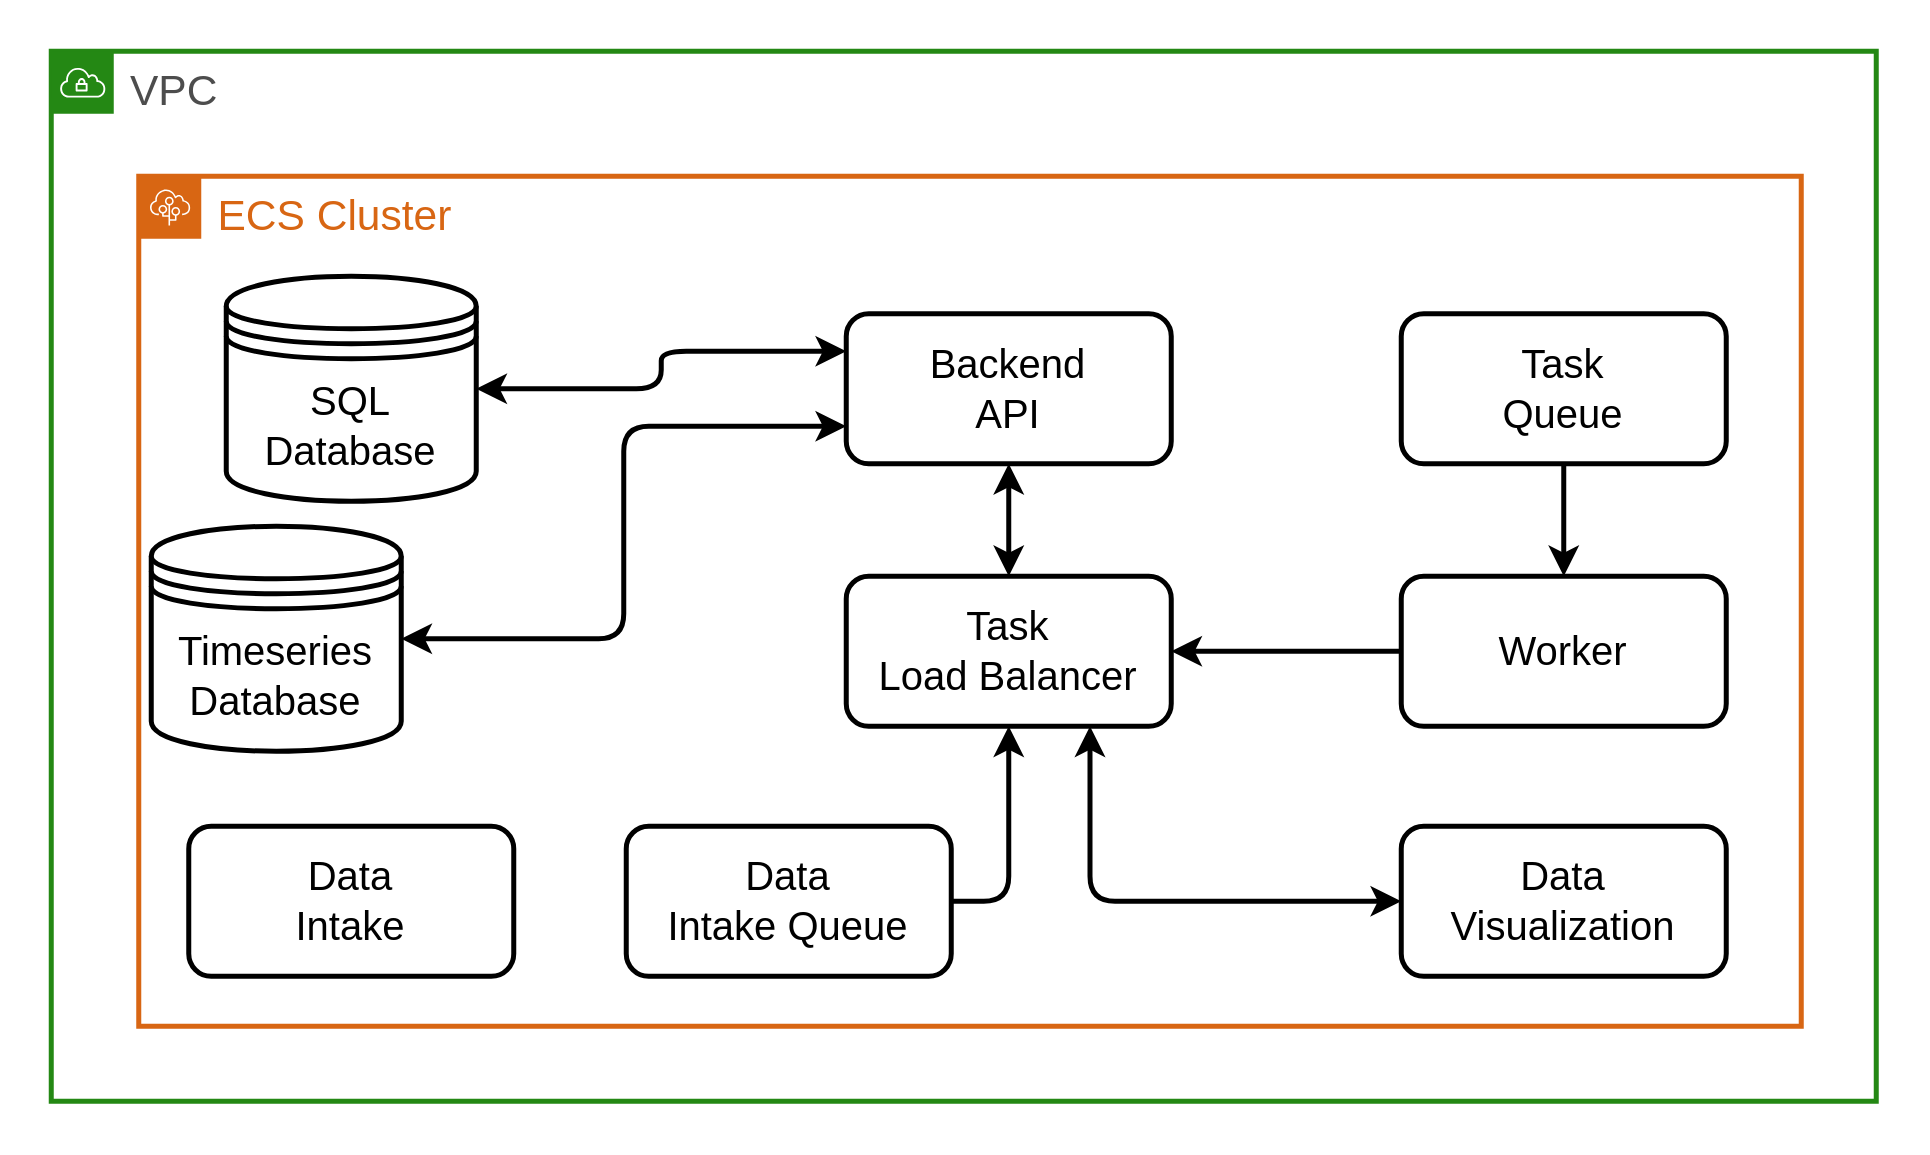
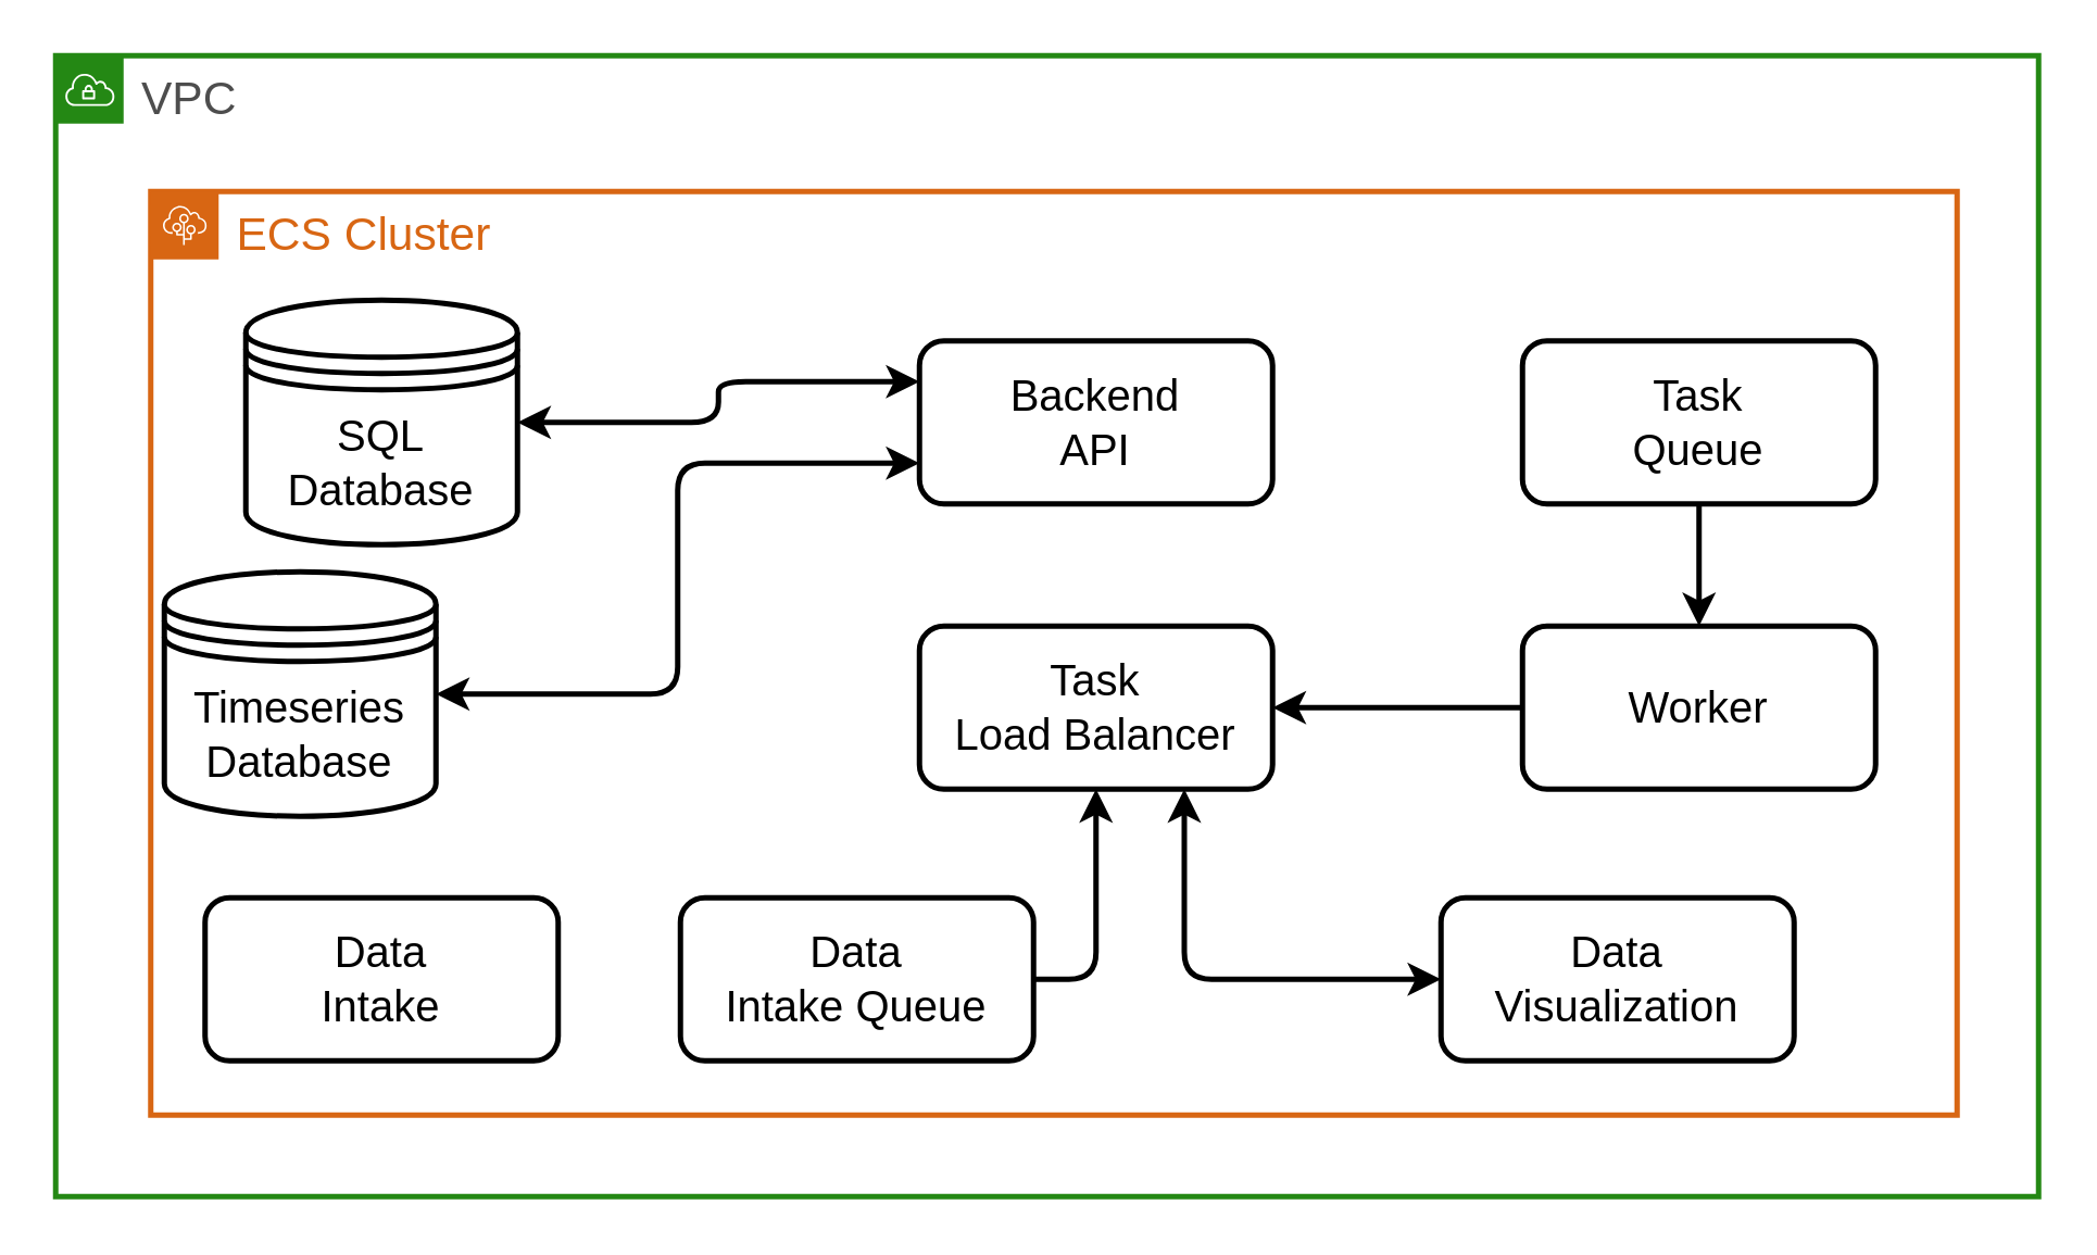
  <mxCell id="0" />
  <mxCell id="1" parent="0" />
  <mxCell id="2" value="VPC" style="points=[[0,0],[0.25,0],[0.5,0],[0.75,0],[1,0],[1,0.25],[1,0.5],[1,0.75],[1,1],[0.75,1],[0.5,1],[0.25,1],[0,1],[0,0.75],[0,0.5],[0,0.25]];outlineConnect=0;gradientColor=none;html=1;whiteSpace=wrap;fontSize=17;fontStyle=0;container=1;pointerEvents=0;collapsible=0;recursiveResize=0;shape=mxgraph.aws4.group;grIcon=mxgraph.aws4.group_vpc;strokeColor=#248814;fillColor=none;verticalAlign=top;align=left;spacingLeft=30;fontColor=#4D4D4D;dashed=0;strokeWidth=2;" vertex="1" parent="1"><mxGeometry x="20" y="20" width="730" height="420" as="geometry" /></mxCell>
  <mxCell id="3" value="ECS Cluster" style="points=[[0,0],[0.25,0],[0.5,0],[0.75,0],[1,0],[1,0.25],[1,0.5],[1,0.75],[1,1],[0.75,1],[0.5,1],[0.25,1],[0,1],[0,0.75],[0,0.5],[0,0.25]];outlineConnect=0;gradientColor=none;html=1;whiteSpace=wrap;fontSize=17;fontStyle=0;container=1;pointerEvents=0;collapsible=0;recursiveResize=0;shape=mxgraph.aws4.group;grIcon=mxgraph.aws4.group_elastic_beanstalk;strokeColor=#D86613;fillColor=none;verticalAlign=top;align=left;spacingLeft=30;fontColor=#D86613;dashed=0;strokeWidth=2;" vertex="1" parent="2"><mxGeometry x="35" y="50" width="665" height="340" as="geometry" /></mxCell>
  <mxCell id="4" style="edgeStyle=orthogonalEdgeStyle;html=1;exitX=1;exitY=0.5;exitDx=0;exitDy=0;entryX=0.5;entryY=1;entryDx=0;entryDy=0;startArrow=none;startFill=0;strokeWidth=2;" edge="1" parent="3" source="5" target="6"><mxGeometry relative="1" as="geometry" /></mxCell>
  <mxCell id="5" value="Data&lt;br style=&quot;font-size: 16px&quot;&gt;Intake Queue" style="rounded=1;whiteSpace=wrap;html=1;fontSize=16;strokeWidth=2;" vertex="1" parent="3"><mxGeometry x="195" y="260" width="130" height="60" as="geometry" /></mxCell>
  <mxCell id="6" value="Task&lt;br&gt;Load Balancer" style="rounded=1;whiteSpace=wrap;html=1;fontSize=16;strokeWidth=2;" vertex="1" parent="3"><mxGeometry x="283" y="160" width="130" height="60" as="geometry" /></mxCell>
  <mxCell id="7" value="Backend&lt;br&gt;API" style="rounded=1;whiteSpace=wrap;html=1;fontSize=16;strokeWidth=2;" vertex="1" parent="3"><mxGeometry x="283" y="55" width="130" height="60" as="geometry" /></mxCell>
- <mxCell id="8" style="edgeStyle=orthogonalEdgeStyle;html=1;exitX=0.5;exitY=0;exitDx=0;exitDy=0;entryX=0.5;entryY=1;entryDx=0;entryDy=0;startArrow=classic;startFill=1;strokeWidth=2;" edge="1" parent="3" source="6" target="7"><mxGeometry relative="1" as="geometry" /></mxCell>
  <mxCell id="9" style="edgeStyle=orthogonalEdgeStyle;html=1;exitX=0;exitY=0.5;exitDx=0;exitDy=0;entryX=1;entryY=0.5;entryDx=0;entryDy=0;startArrow=none;startFill=0;strokeWidth=2;" edge="1" parent="3" source="10" target="6"><mxGeometry relative="1" as="geometry" /></mxCell>
  <mxCell id="10" value="Worker" style="rounded=1;whiteSpace=wrap;html=1;fontSize=16;strokeWidth=2;" vertex="1" parent="3"><mxGeometry x="505" y="160" width="130" height="60" as="geometry" /></mxCell>
  <mxCell id="11" style="edgeStyle=orthogonalEdgeStyle;html=1;exitX=0.5;exitY=1;exitDx=0;exitDy=0;entryX=0.5;entryY=0;entryDx=0;entryDy=0;startArrow=none;startFill=0;strokeWidth=2;" edge="1" parent="3" source="12" target="10"><mxGeometry relative="1" as="geometry" /></mxCell>
  <mxCell id="12" value="Task&lt;br&gt;Queue" style="rounded=1;whiteSpace=wrap;html=1;fontSize=16;strokeWidth=2;" vertex="1" parent="3"><mxGeometry x="505" y="55" width="130" height="60" as="geometry" /></mxCell>
  <mxCell id="13" value="SQL&lt;br&gt;Database" style="shape=datastore;whiteSpace=wrap;html=1;fontSize=16;strokeWidth=2;" vertex="1" parent="3"><mxGeometry x="35" y="40" width="100" height="90" as="geometry" /></mxCell>
  <mxCell id="14" style="edgeStyle=orthogonalEdgeStyle;html=1;exitX=1;exitY=0.5;exitDx=0;exitDy=0;entryX=0;entryY=0.25;entryDx=0;entryDy=0;fontSize=16;startArrow=classic;startFill=1;strokeWidth=2;" edge="1" parent="3" source="13" target="7"><mxGeometry relative="1" as="geometry" /></mxCell>
  <mxCell id="15" value="Timeseries&lt;br&gt;Database" style="shape=datastore;whiteSpace=wrap;html=1;fontSize=16;strokeWidth=2;" vertex="1" parent="3"><mxGeometry x="5" y="140" width="100" height="90" as="geometry" /></mxCell>
  <mxCell id="16" style="edgeStyle=orthogonalEdgeStyle;html=1;exitX=1;exitY=0.5;exitDx=0;exitDy=0;entryX=0;entryY=0.75;entryDx=0;entryDy=0;fontSize=16;startArrow=classic;startFill=1;strokeWidth=2;" edge="1" parent="3" source="15" target="7"><mxGeometry relative="1" as="geometry" /></mxCell>
  <mxCell id="17" value="Data&lt;br style=&quot;font-size: 16px;&quot;&gt;Intake" style="rounded=1;whiteSpace=wrap;html=1;fontSize=16;strokeWidth=2;" vertex="1" parent="3"><mxGeometry x="20" y="260" width="130" height="60" as="geometry" /></mxCell>
- <mxCell id="18" value="Data&lt;br&gt;Visualization" style="rounded=1;whiteSpace=wrap;html=1;fontSize=16;strokeWidth=2;" vertex="1" parent="1"><mxGeometry x="560" y="330" width="130" height="60" as="geometry" /></mxCell>
+ <mxCell id="18" value="Data&lt;br&gt;Visualization" style="rounded=1;whiteSpace=wrap;html=1;fontSize=16;strokeWidth=2;" vertex="1" parent="1"><mxGeometry x="530" y="330" width="130" height="60" as="geometry" /></mxCell>
  <mxCell id="19" style="edgeStyle=orthogonalEdgeStyle;html=1;exitX=0.75;exitY=1;exitDx=0;exitDy=0;entryX=0;entryY=0.5;entryDx=0;entryDy=0;startArrow=classic;startFill=1;strokeWidth=2;" edge="1" parent="1" source="6" target="18"><mxGeometry relative="1" as="geometry" /></mxCell>
